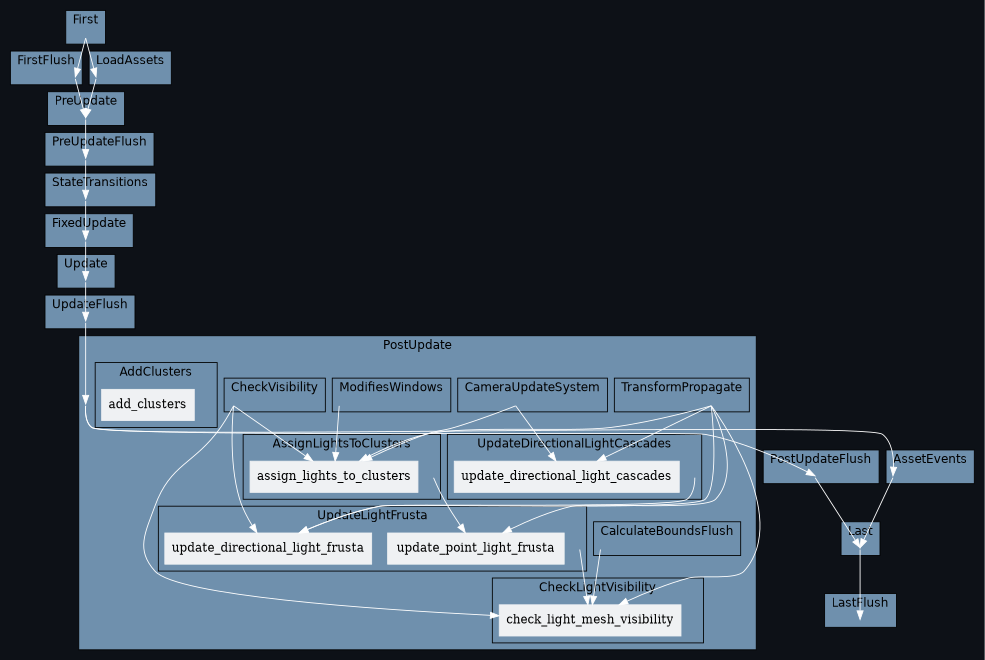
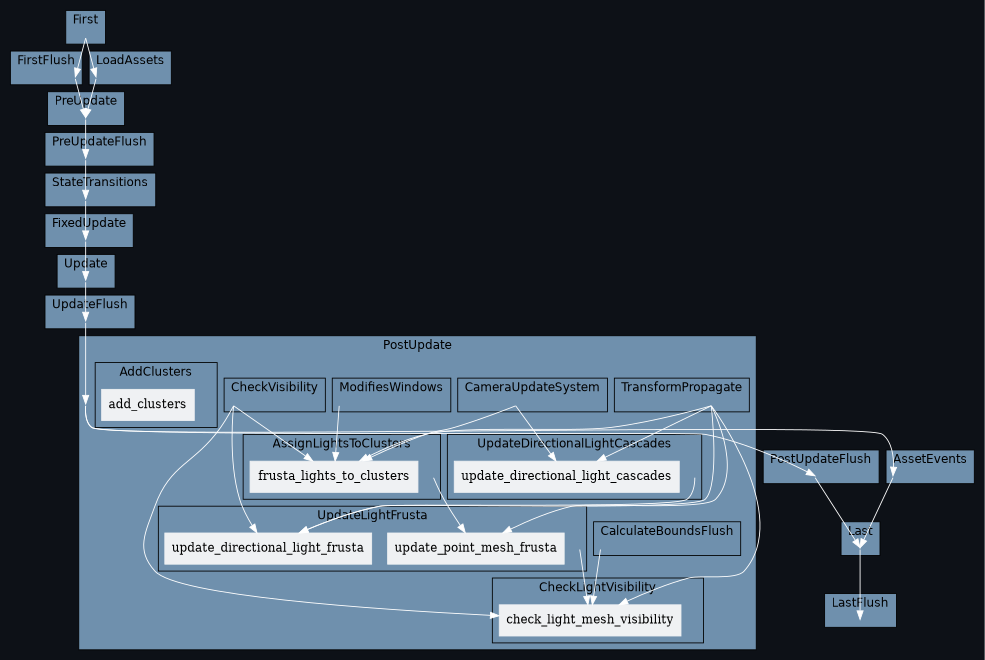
  digraph {
    bgcolor="#0d1117"
    compound=true
    fontname=Helvetica
    rankdir=TB
    splines=spline
    node [color="#eff1f3" fillcolor="#eff1f3" shape=point style=invis]
    edge [color=white]
    "set_marker_node_Set(0)" [height=0]
    "set_marker_node_Set(2)" [height=0]
    "set_marker_node_Set(3)" [height=0]
    "set_marker_node_Set(4)" [height=0]
    "set_marker_node_Set(5)" [height=0]
    "set_marker_node_Set(6)" [height=0]
    "set_marker_node_Set(7)" [height=0]
    "set_marker_node_Set(8)" [height=0]
    "set_marker_node_Set(9)" [height=0]
    "set_marker_node_Set(10)" [height=0]
    "set_marker_node_Set(130)" [height=0]
-   n12 [label=assign_lights_to_clusters shape=box style=filled]
+   n12 [label=frusta_lights_to_clusters shape=box style=filled]
    "set_marker_node_Set(131)" [height=0]
    n14 [label=check_light_mesh_visibility shape=box style=filled]
    "set_marker_node_Set(20)" [height=0]
    "set_marker_node_Set(70)" [height=0]
    "set_marker_node_Set(77)" [height=0]
    "set_marker_node_Set(82)" [height=0]
    "set_marker_node_Set(86)" [height=0]
    "set_marker_node_Set(128)" [height=0]
    n21 [label=add_clusters shape=box style=filled]
    "set_marker_node_Set(132)" [height=0]
    n23 [label=update_directional_light_cascades shape=box style=filled]
    "set_marker_node_Set(133)" [height=0]
    n25 [label=update_directional_light_frusta shape=box style=filled]
-   n26 [label=update_point_light_frusta shape=box style=filled]
+   n26 [label=update_point_mesh_frusta shape=box style=filled]
    "set_marker_node_Set(11)" [height=0]
    "set_marker_node_Set(12)" [height=0]
    "set_marker_node_Set(58)" [height=0]
    "set_marker_node_Set(59)" [height=0]
    subgraph cluster_1 {
      bgcolor="#6f90ad"
      label=Update
      "set_marker_node_Set(0)"
    }
    subgraph cluster_2 {
      bgcolor="#6f90ad"
      label=FirstFlush
      "set_marker_node_Set(2)"
    }
    subgraph cluster_3 {
      bgcolor="#6f90ad"
      label=PreUpdateFlush
      "set_marker_node_Set(3)"
    }
    subgraph cluster_4 {
      bgcolor="#6f90ad"
      label=UpdateFlush
      "set_marker_node_Set(4)"
    }
    subgraph cluster_5 {
      bgcolor="#6f90ad"
      label=PostUpdateFlush
      "set_marker_node_Set(5)"
    }
    subgraph cluster_6 {
      bgcolor="#6f90ad"
      label=LastFlush
      "set_marker_node_Set(6)"
    }
    subgraph cluster_7 {
      bgcolor="#6f90ad"
      label=First
      "set_marker_node_Set(7)"
    }
    subgraph cluster_8 {
      bgcolor="#6f90ad"
      label=PreUpdate
      "set_marker_node_Set(8)"
    }
    subgraph cluster_9 {
      bgcolor="#6f90ad"
      label=StateTransitions
      "set_marker_node_Set(9)"
    }
    subgraph cluster_10 {
      bgcolor="#6f90ad"
      label=FixedUpdate
      "set_marker_node_Set(10)"
    }
    subgraph cluster_11 {
      bgcolor="#6f90ad"
      label=PostUpdate
      "set_marker_node_Set(11)"
      subgraph cluster_12 {
        bgcolor="#6f90ad"
        label=AssignLightsToClusters
        "set_marker_node_Set(130)"
        n12
      }
      subgraph cluster_13 {
        bgcolor="#6f90ad"
        label=CheckLightVisibility
        "set_marker_node_Set(131)"
        n14
      }
      subgraph cluster_14 {
        bgcolor="#6f90ad"
        label=TransformPropagate
        "set_marker_node_Set(20)"
      }
      subgraph cluster_15 {
        bgcolor="#6f90ad"
        label=ModifiesWindows
        "set_marker_node_Set(70)"
      }
      subgraph cluster_16 {
        bgcolor="#6f90ad"
        label=CameraUpdateSystem
        "set_marker_node_Set(77)"
      }
      subgraph cluster_17 {
        bgcolor="#6f90ad"
        label=CalculateBoundsFlush
        "set_marker_node_Set(82)"
      }
      subgraph cluster_18 {
        bgcolor="#6f90ad"
        label=CheckVisibility
        "set_marker_node_Set(86)"
      }
      subgraph cluster_19 {
        bgcolor="#6f90ad"
        label=AddClusters
        "set_marker_node_Set(128)"
        n21
      }
      subgraph cluster_20 {
        bgcolor="#6f90ad"
        label=UpdateDirectionalLightCascades
        "set_marker_node_Set(132)"
        n23
      }
      subgraph cluster_21 {
        bgcolor="#6f90ad"
        label=UpdateLightFrusta
        "set_marker_node_Set(133)"
        n25
        n26
      }
    }
    subgraph cluster_22 {
      bgcolor="#6f90ad"
      label=Last
      "set_marker_node_Set(12)"
    }
    subgraph cluster_23 {
      bgcolor="#6f90ad"
      label=LoadAssets
      "set_marker_node_Set(58)"
    }
    subgraph cluster_24 {
      bgcolor="#6f90ad"
      label=AssetEvents
      "set_marker_node_Set(59)"
    }
    "set_marker_node_Set(0)" -> "set_marker_node_Set(4)"
    "set_marker_node_Set(2)" -> "set_marker_node_Set(8)"
    "set_marker_node_Set(3)" -> "set_marker_node_Set(9)"
    "set_marker_node_Set(4)" -> "set_marker_node_Set(11)"
    "set_marker_node_Set(5)" -> "set_marker_node_Set(12)"
    "set_marker_node_Set(7)" -> "set_marker_node_Set(2)"
    "set_marker_node_Set(7)" -> "set_marker_node_Set(58)"
    "set_marker_node_Set(8)" -> "set_marker_node_Set(3)"
    "set_marker_node_Set(9)" -> "set_marker_node_Set(10)"
    "set_marker_node_Set(10)" -> "set_marker_node_Set(0)"
    "set_marker_node_Set(130)" -> n26
    "set_marker_node_Set(20)" -> n12
    "set_marker_node_Set(20)" -> n14
    "set_marker_node_Set(20)" -> n23
    "set_marker_node_Set(20)" -> n25
    "set_marker_node_Set(20)" -> n26
    "set_marker_node_Set(70)" -> n12
    "set_marker_node_Set(77)" -> n12
    "set_marker_node_Set(77)" -> n23
    "set_marker_node_Set(82)" -> n14
    "set_marker_node_Set(86)" -> n12
    "set_marker_node_Set(86)" -> n14
    "set_marker_node_Set(86)" -> n25
    "set_marker_node_Set(132)" -> n25
    "set_marker_node_Set(133)" -> n14
    "set_marker_node_Set(11)" -> "set_marker_node_Set(5)"
    "set_marker_node_Set(11)" -> "set_marker_node_Set(59)"
    "set_marker_node_Set(12)" -> "set_marker_node_Set(6)"
    "set_marker_node_Set(58)" -> "set_marker_node_Set(8)"
    "set_marker_node_Set(59)" -> "set_marker_node_Set(12)"
  }
